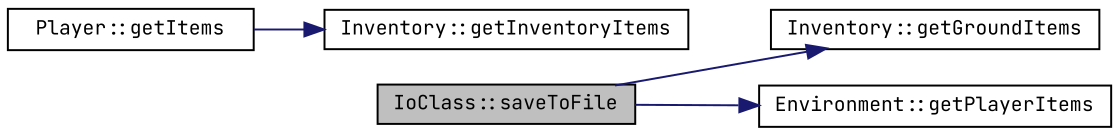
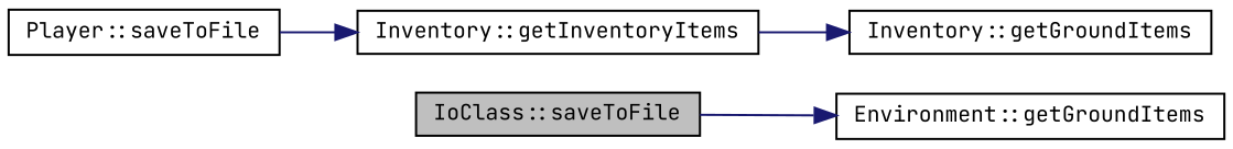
  digraph {
    fontname="JetBrains Mono"
    rankdir=LR
    node [color=black fillcolor=white fontname="JetBrains Mono" fontsize=10 shape=record style=filled]
    edge [color=midnightblue fontname="JetBrains Mono" fontsize=10 labelfontname=Helvetica labelfontsize=10 style=solid]
    n1 [fillcolor=grey75 fontcolor=black height=0.2 label="IoClass::saveToFile" width=0.4]
    n2 [height=0.2 label="Inventory::getGroundItems" width=0.4]
-   n3 [height=0.2 label="Environment::getPlayerItems" width=0.4]
-   n4 [height=0.2 label="Player::getItems" width=0.4]
+   n3 [height=0.2 label="Environment::getGroundItems" width=0.4]
+   n4 [height=0.2 label="Player::saveToFile" width=0.4]
    n5 [height=0.2 label="Inventory::getInventoryItems" width=0.4]
-   n1 -> n2
+   n5 -> n2
    n1 -> n3
    n4 -> n5
  }
